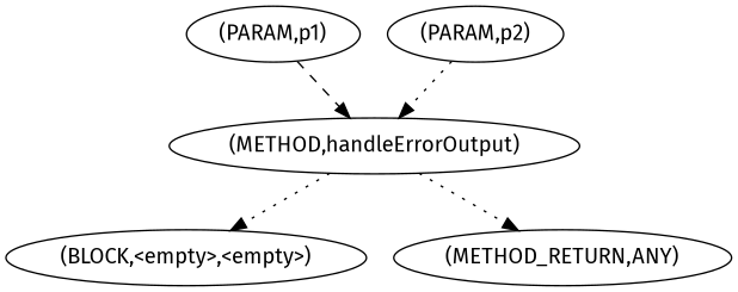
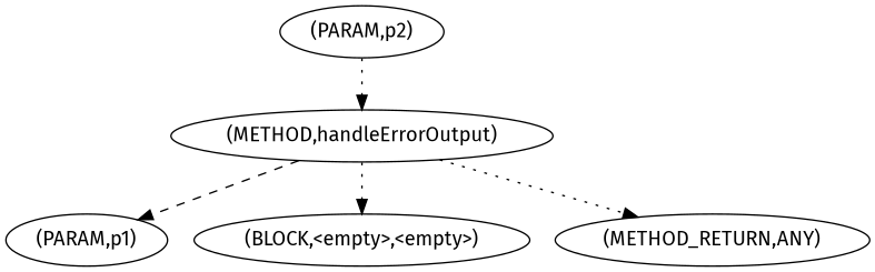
  digraph {
    fontname="Fira Sans"
    node [fontname="Fira Sans"]
    edge [fontname="Fira Sans" style=dotted]
    n1 [label=<(METHOD,handleErrorOutput)>]
    n2 [label=<(PARAM,p1)>]
    n3 [label=<(BLOCK,&lt;empty&gt;,&lt;empty&gt;)>]
    n4 [label=<(METHOD_RETURN,ANY)>]
    n5 [label=<(PARAM,p2)>]
-   n2 -> n1 [style=dashed]
+   n1 -> n2 [style=dashed]
    n1 -> n3
    n1 -> n4
    n5 -> n1
  }
